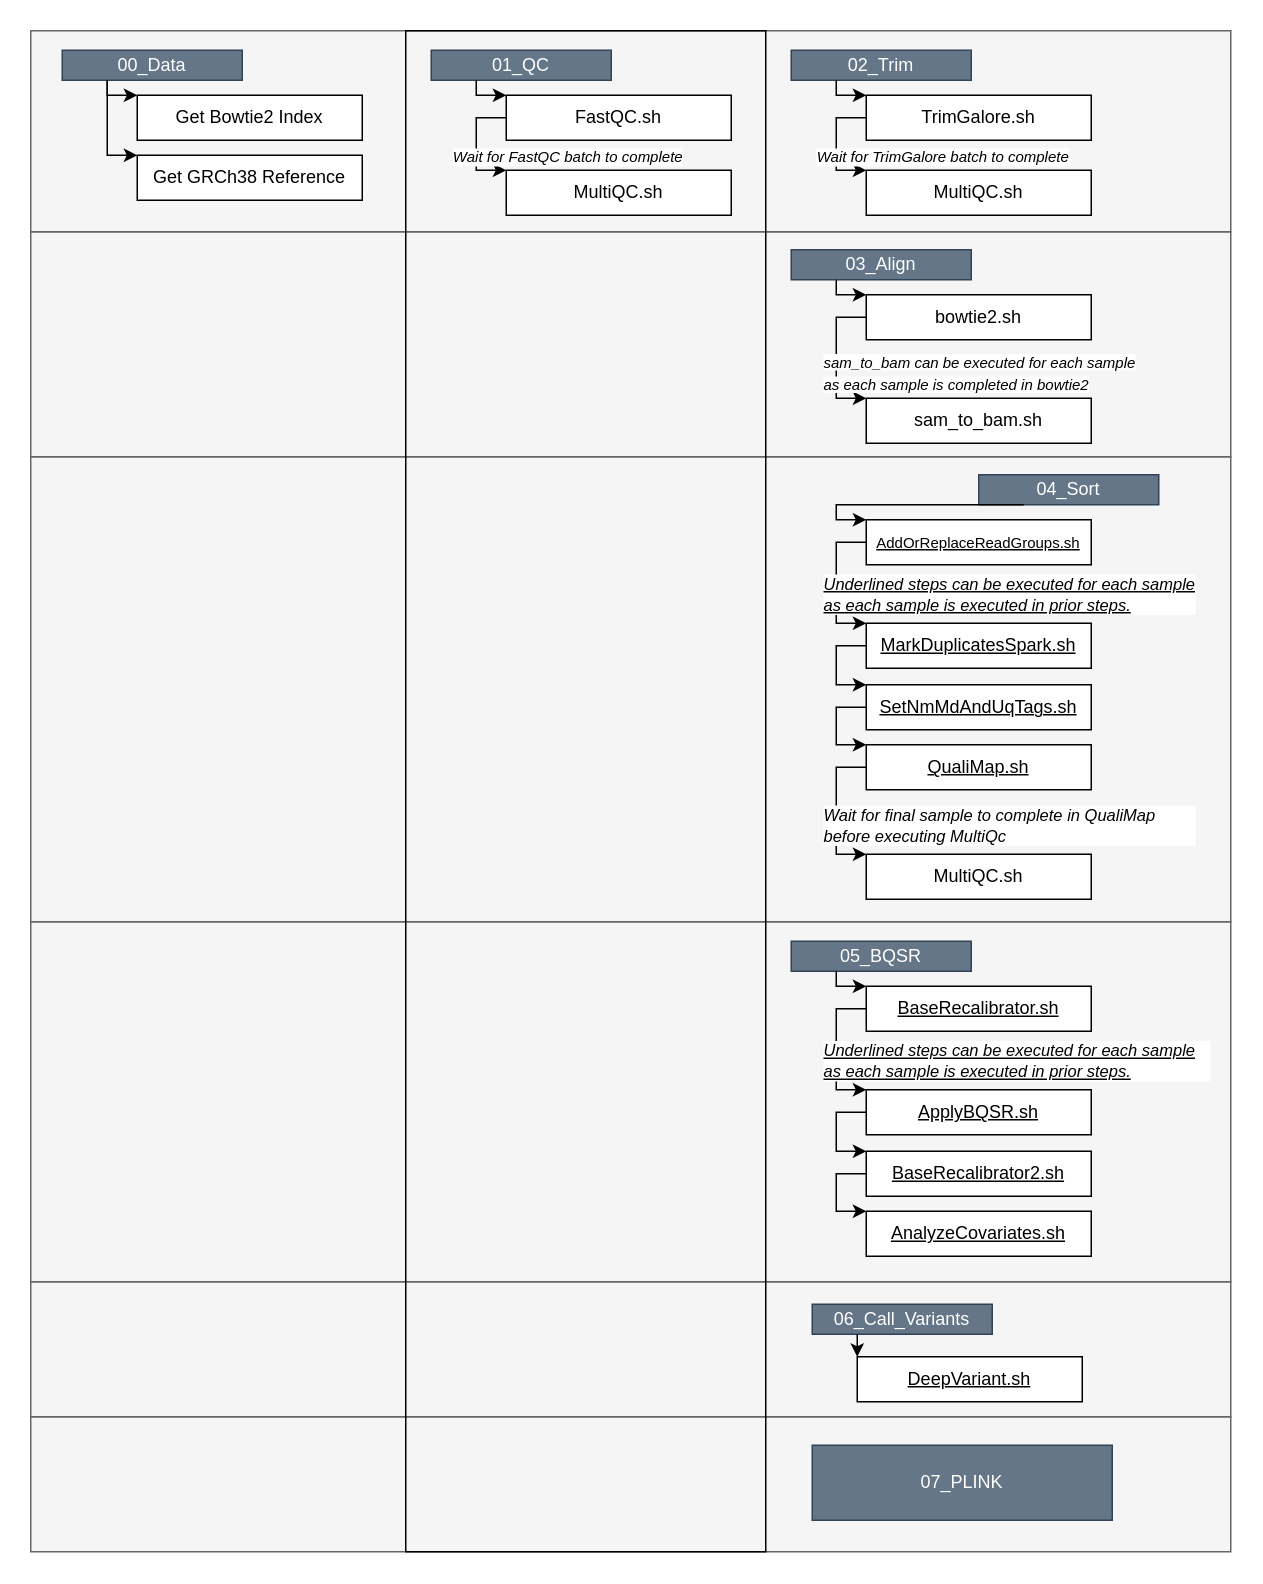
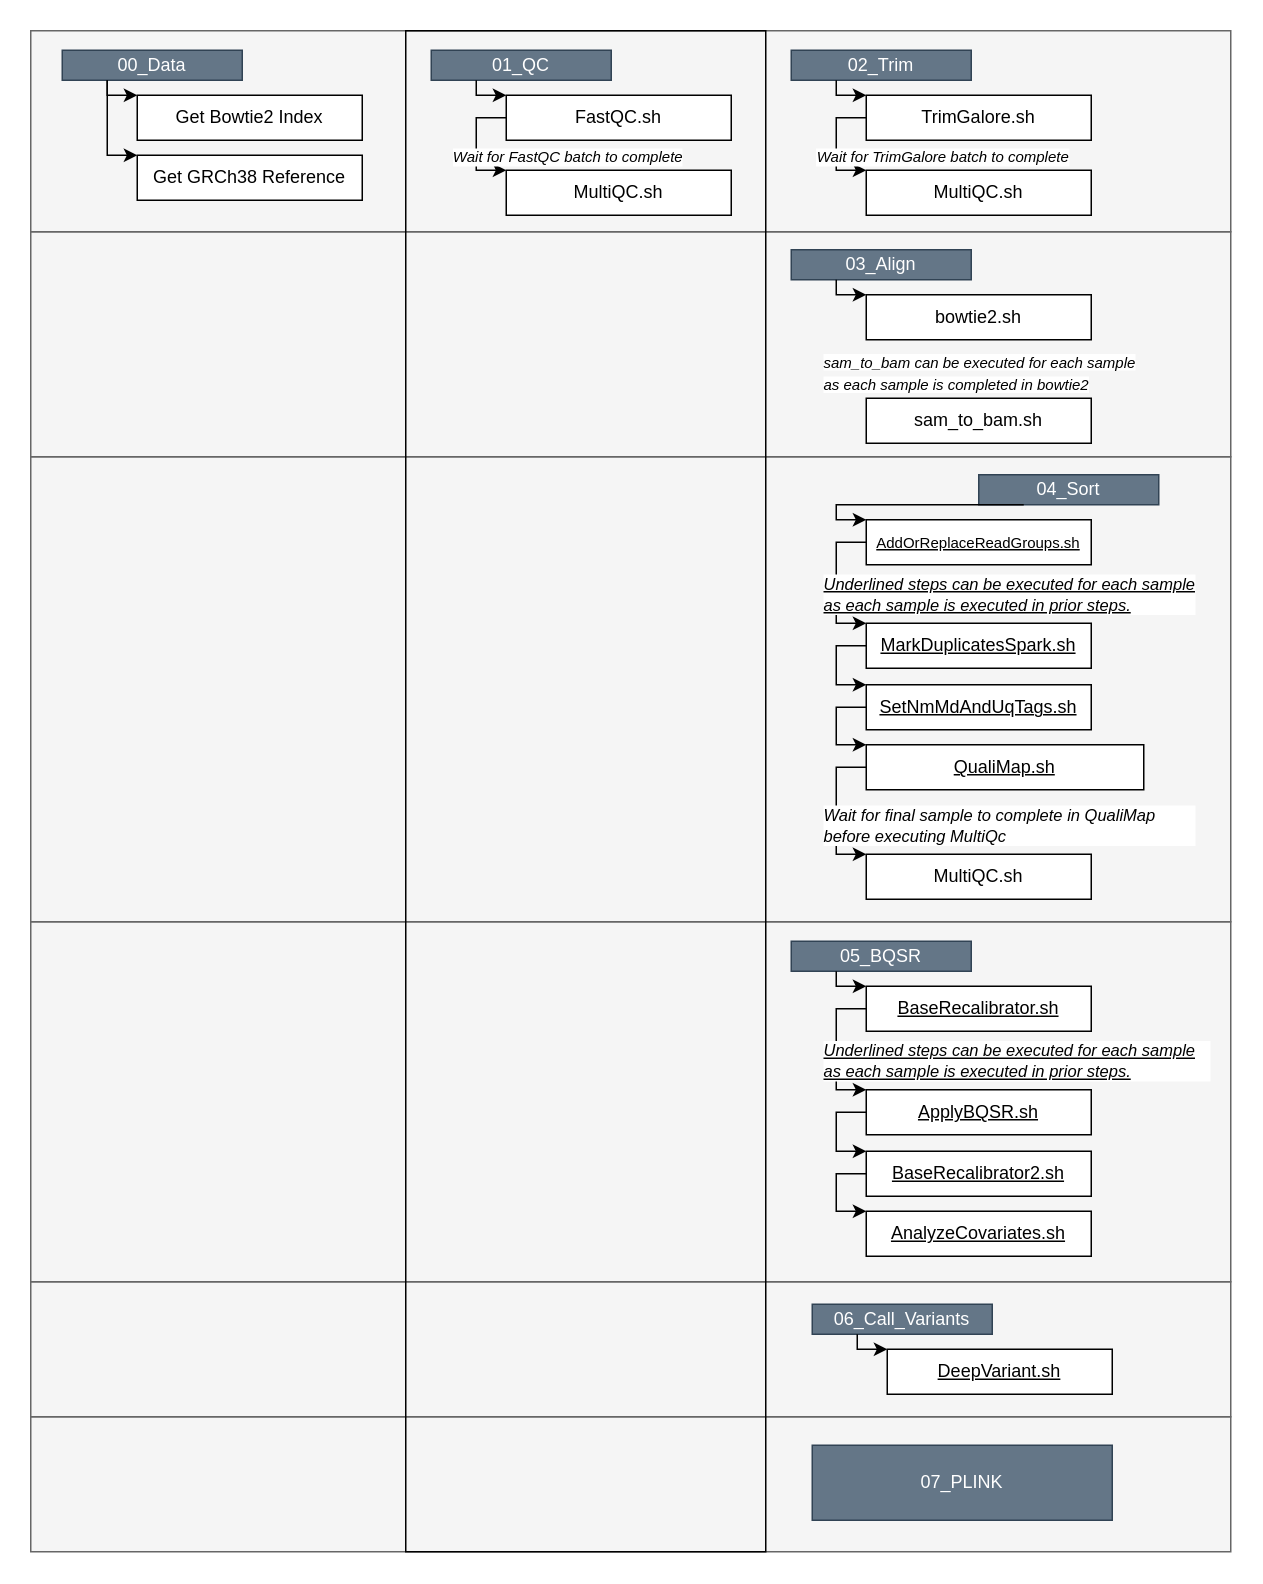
  <mxCell id="0" />
  <mxCell id="1" parent="0" />
  <mxCell id="2" value="" style="rounded=0;whiteSpace=wrap;html=1;fillColor=#f5f5f5;fontColor=#333333;strokeColor=#666666;" vertex="1" parent="1"><mxGeometry x="20" y="944" width="800" height="90" as="geometry" /></mxCell>
  <mxCell id="3" value="" style="rounded=0;whiteSpace=wrap;html=1;fillColor=#f5f5f5;fontColor=#333333;strokeColor=#666666;" vertex="1" parent="1"><mxGeometry x="20" y="854" width="800" height="90" as="geometry" /></mxCell>
  <mxCell id="4" value="" style="rounded=0;whiteSpace=wrap;html=1;fillColor=#f5f5f5;fontColor=#333333;strokeColor=#666666;" vertex="1" parent="1"><mxGeometry x="20" y="614" width="800" height="240" as="geometry" /></mxCell>
  <mxCell id="5" value="" style="rounded=0;whiteSpace=wrap;html=1;fillColor=#f5f5f5;fontColor=#333333;strokeColor=#666666;" vertex="1" parent="1"><mxGeometry x="20" y="304" width="800" height="310" as="geometry" /></mxCell>
  <mxCell id="6" value="" style="rounded=0;whiteSpace=wrap;html=1;fillColor=#f5f5f5;fontColor=#333333;strokeColor=#666666;" vertex="1" parent="1"><mxGeometry x="20" y="154" width="800" height="150" as="geometry" /></mxCell>
  <mxCell id="7" value="" style="rounded=0;whiteSpace=wrap;html=1;fillColor=#f5f5f5;fontColor=#333333;strokeColor=#666666;" vertex="1" parent="1"><mxGeometry x="20" y="20" width="800" height="134" as="geometry" /></mxCell>
  <mxCell id="8" value="" style="rounded=0;whiteSpace=wrap;html=1;fillColor=none;" vertex="1" parent="1"><mxGeometry x="270" y="20" width="240" height="1014" as="geometry" /></mxCell>
  <mxCell id="9" value="00_Data" style="rounded=0;whiteSpace=wrap;html=1;fillColor=#647687;strokeColor=#314354;fontColor=#ffffff;" vertex="1" parent="1"><mxGeometry x="41" y="33" width="120" height="20" as="geometry" /></mxCell>
  <mxCell id="10" value="Get Bowtie2 Index" style="rounded=0;whiteSpace=wrap;html=1;" vertex="1" parent="1"><mxGeometry x="91" y="63" width="150" height="30" as="geometry" /></mxCell>
  <mxCell id="11" style="edgeStyle=orthogonalEdgeStyle;rounded=0;orthogonalLoop=1;jettySize=auto;html=1;exitX=0.25;exitY=1;exitDx=0;exitDy=0;entryX=0;entryY=0;entryDx=0;entryDy=0;" edge="1" parent="1" source="9" target="10"><mxGeometry relative="1" as="geometry"><Array as="points"><mxPoint x="71" y="63" /></Array></mxGeometry></mxCell>
  <mxCell id="12" value="Get GRCh38 Reference" style="rounded=0;whiteSpace=wrap;html=1;" vertex="1" parent="1"><mxGeometry x="91" y="103" width="150" height="30" as="geometry" /></mxCell>
  <mxCell id="13" style="edgeStyle=orthogonalEdgeStyle;rounded=0;orthogonalLoop=1;jettySize=auto;html=1;exitX=0.25;exitY=1;exitDx=0;exitDy=0;entryX=0;entryY=0;entryDx=0;entryDy=0;" edge="1" parent="1" source="9" target="12"><mxGeometry relative="1" as="geometry"><Array as="points"><mxPoint x="71" y="103" /></Array></mxGeometry></mxCell>
  <mxCell id="14" value="01_QC" style="rounded=0;whiteSpace=wrap;html=1;fillColor=#647687;strokeColor=#314354;fontColor=#ffffff;" vertex="1" parent="1"><mxGeometry x="287" y="33" width="120" height="20" as="geometry" /></mxCell>
  <mxCell id="15" value="FastQC.sh" style="rounded=0;whiteSpace=wrap;html=1;" vertex="1" parent="1"><mxGeometry x="337" y="63" width="150" height="30" as="geometry" /></mxCell>
  <mxCell id="16" style="edgeStyle=orthogonalEdgeStyle;rounded=0;orthogonalLoop=1;jettySize=auto;html=1;exitX=0.25;exitY=1;exitDx=0;exitDy=0;entryX=0;entryY=0;entryDx=0;entryDy=0;" edge="1" parent="1" source="14" target="15"><mxGeometry relative="1" as="geometry"><Array as="points"><mxPoint x="317" y="63" /></Array></mxGeometry></mxCell>
  <mxCell id="17" value="MultiQC.sh" style="rounded=0;whiteSpace=wrap;html=1;" vertex="1" parent="1"><mxGeometry x="337" y="113" width="150" height="30" as="geometry" /></mxCell>
  <mxCell id="18" style="edgeStyle=orthogonalEdgeStyle;rounded=0;orthogonalLoop=1;jettySize=auto;html=1;exitX=0;exitY=0.5;exitDx=0;exitDy=0;entryX=0;entryY=0;entryDx=0;entryDy=0;" edge="1" parent="1" source="15" target="17"><mxGeometry relative="1" as="geometry"><Array as="points"><mxPoint x="317" y="78" /><mxPoint x="317" y="113" /></Array></mxGeometry></mxCell>
  <mxCell id="19" value="Wait for FastQC batch to complete" style="edgeLabel;html=1;align=center;verticalAlign=middle;resizable=0;points=[];fontStyle=2;fontSize=10;" vertex="1" connectable="0" parent="18"><mxGeometry x="0.552" y="-3" relative="1" as="geometry"><mxPoint x="57" y="-13" as="offset" /></mxGeometry></mxCell>
  <mxCell id="20" value="02_Trim" style="rounded=0;whiteSpace=wrap;html=1;fillColor=#647687;strokeColor=#314354;fontColor=#ffffff;" vertex="1" parent="1"><mxGeometry x="527" y="33" width="120" height="20" as="geometry" /></mxCell>
  <mxCell id="21" value="TrimGalore.sh" style="rounded=0;whiteSpace=wrap;html=1;" vertex="1" parent="1"><mxGeometry x="577" y="63" width="150" height="30" as="geometry" /></mxCell>
  <mxCell id="22" style="edgeStyle=orthogonalEdgeStyle;rounded=0;orthogonalLoop=1;jettySize=auto;html=1;exitX=0.25;exitY=1;exitDx=0;exitDy=0;entryX=0;entryY=0;entryDx=0;entryDy=0;" edge="1" parent="1" source="20" target="21"><mxGeometry relative="1" as="geometry"><Array as="points"><mxPoint x="557" y="63" /></Array></mxGeometry></mxCell>
  <mxCell id="23" value="MultiQC.sh" style="rounded=0;whiteSpace=wrap;html=1;" vertex="1" parent="1"><mxGeometry x="577" y="113" width="150" height="30" as="geometry" /></mxCell>
  <mxCell id="24" style="edgeStyle=orthogonalEdgeStyle;rounded=0;orthogonalLoop=1;jettySize=auto;html=1;exitX=0;exitY=0.5;exitDx=0;exitDy=0;entryX=0;entryY=0;entryDx=0;entryDy=0;" edge="1" parent="1" source="21" target="23"><mxGeometry relative="1" as="geometry"><Array as="points"><mxPoint x="557" y="78" /><mxPoint x="557" y="113" /></Array></mxGeometry></mxCell>
  <mxCell id="25" value="Wait for TrimGalore batch to complete" style="edgeLabel;html=1;align=center;verticalAlign=middle;resizable=0;points=[];fontStyle=2;fontSize=10;" vertex="1" connectable="0" parent="24"><mxGeometry x="0.552" y="-3" relative="1" as="geometry"><mxPoint x="67" y="-13" as="offset" /></mxGeometry></mxCell>
  <mxCell id="26" value="03_Align" style="rounded=0;whiteSpace=wrap;html=1;fillColor=#647687;strokeColor=#314354;fontColor=#ffffff;" vertex="1" parent="1"><mxGeometry x="527" y="166" width="120" height="20" as="geometry" /></mxCell>
  <mxCell id="27" value="bowtie2.sh" style="rounded=0;whiteSpace=wrap;html=1;" vertex="1" parent="1"><mxGeometry x="577" y="196" width="150" height="30" as="geometry" /></mxCell>
  <mxCell id="28" style="edgeStyle=orthogonalEdgeStyle;rounded=0;orthogonalLoop=1;jettySize=auto;html=1;exitX=0.25;exitY=1;exitDx=0;exitDy=0;entryX=0;entryY=0;entryDx=0;entryDy=0;" edge="1" parent="1" source="26" target="27"><mxGeometry relative="1" as="geometry"><Array as="points"><mxPoint x="557" y="196" /></Array></mxGeometry></mxCell>
  <mxCell id="29" value="sam_to_bam.sh" style="rounded=0;whiteSpace=wrap;html=1;" vertex="1" parent="1"><mxGeometry x="577" y="265" width="150" height="30" as="geometry" /></mxCell>
- <mxCell id="30" style="edgeStyle=orthogonalEdgeStyle;rounded=0;orthogonalLoop=1;jettySize=auto;html=1;exitX=0;exitY=0.5;exitDx=0;exitDy=0;entryX=0;entryY=0;entryDx=0;entryDy=0;" edge="1" parent="1" source="27" target="29"><mxGeometry relative="1" as="geometry"><Array as="points"><mxPoint x="557" y="211" /><mxPoint x="557" y="265" /></Array></mxGeometry></mxCell>
  <mxCell id="31" value="&lt;br&gt;&lt;span style=&quot;color: rgb(0, 0, 0); font-family: Helvetica; font-size: 10px; font-style: italic; font-variant-ligatures: normal; font-variant-caps: normal; font-weight: 400; letter-spacing: normal; orphans: 2; text-indent: 0px; text-transform: none; widows: 2; word-spacing: 0px; -webkit-text-stroke-width: 0px; background-color: rgb(255, 255, 255); text-decoration-thickness: initial; text-decoration-style: initial; text-decoration-color: initial; float: none; display: inline !important;&quot;&gt;sam_to_bam can be executed for each sample as each sample is completed in bowtie2&lt;/span&gt;&lt;br&gt;" style="text;html=1;strokeColor=none;fillColor=none;align=left;verticalAlign=middle;whiteSpace=wrap;rounded=0;" vertex="1" parent="1"><mxGeometry x="547" y="231" width="210" height="20" as="geometry" /></mxCell>
  <mxCell id="32" value="04_Sort" style="rounded=0;whiteSpace=wrap;html=1;fillColor=#647687;strokeColor=#314354;fontColor=#ffffff;" vertex="1" parent="1"><mxGeometry x="652" y="316" width="120" height="20" as="geometry" /></mxCell>
  <mxCell id="33" value="AddOrReplaceReadGroups.sh" style="rounded=0;whiteSpace=wrap;html=1;fontSize=10;fontColor=default;fontStyle=4" vertex="1" parent="1"><mxGeometry x="577" y="346" width="150" height="30" as="geometry" /></mxCell>
  <mxCell id="34" style="edgeStyle=orthogonalEdgeStyle;rounded=0;orthogonalLoop=1;jettySize=auto;html=1;exitX=0.25;exitY=1;exitDx=0;exitDy=0;entryX=0;entryY=0;entryDx=0;entryDy=0;" edge="1" parent="1" source="32" target="33"><mxGeometry relative="1" as="geometry"><Array as="points"><mxPoint x="557" y="346" /></Array></mxGeometry></mxCell>
  <mxCell id="35" value="MarkDuplicatesSpark.sh" style="rounded=0;whiteSpace=wrap;html=1;fontStyle=4" vertex="1" parent="1"><mxGeometry x="577" y="415" width="150" height="30" as="geometry" /></mxCell>
  <mxCell id="36" style="edgeStyle=orthogonalEdgeStyle;rounded=0;orthogonalLoop=1;jettySize=auto;html=1;exitX=0;exitY=0.5;exitDx=0;exitDy=0;entryX=0;entryY=0;entryDx=0;entryDy=0;" edge="1" parent="1" source="33" target="35"><mxGeometry relative="1" as="geometry"><Array as="points"><mxPoint x="557" y="361" /><mxPoint x="557" y="415" /></Array></mxGeometry></mxCell>
  <mxCell id="37" value="Underlined steps can be executed for each sample as each sample is executed in prior steps." style="text;html=1;strokeColor=none;fillColor=none;align=left;verticalAlign=middle;whiteSpace=wrap;rounded=0;fontStyle=6;fontSize=11;labelBackgroundColor=default;" vertex="1" parent="1"><mxGeometry x="547" y="386" width="250" height="20" as="geometry" /></mxCell>
  <mxCell id="38" value="SetNmMdAndUqTags.sh" style="rounded=0;whiteSpace=wrap;html=1;fontStyle=4" vertex="1" parent="1"><mxGeometry x="577" y="456" width="150" height="30" as="geometry" /></mxCell>
  <mxCell id="39" style="edgeStyle=orthogonalEdgeStyle;rounded=0;orthogonalLoop=1;jettySize=auto;html=1;exitX=0;exitY=0.5;exitDx=0;exitDy=0;entryX=0;entryY=0;entryDx=0;entryDy=0;" edge="1" parent="1" source="35" target="38"><mxGeometry relative="1" as="geometry"><Array as="points"><mxPoint x="557" y="430" /><mxPoint x="557" y="456" /></Array></mxGeometry></mxCell>
- <mxCell id="40" value="QualiMap.sh" style="rounded=0;whiteSpace=wrap;html=1;fontStyle=4" vertex="1" parent="1"><mxGeometry x="577" y="496" width="150" height="30" as="geometry" /></mxCell>
+ <mxCell id="40" value="QualiMap.sh" style="rounded=0;whiteSpace=wrap;html=1;fontStyle=4" vertex="1" parent="1"><mxGeometry x="577" y="496" width="185" height="30" as="geometry" /></mxCell>
  <mxCell id="41" style="edgeStyle=orthogonalEdgeStyle;rounded=0;orthogonalLoop=1;jettySize=auto;html=1;exitX=0;exitY=0.5;exitDx=0;exitDy=0;entryX=0;entryY=0;entryDx=0;entryDy=0;" edge="1" parent="1" source="38" target="40"><mxGeometry relative="1" as="geometry"><Array as="points"><mxPoint x="557" y="471" /><mxPoint x="557" y="496" /></Array></mxGeometry></mxCell>
  <mxCell id="42" value="MultiQC.sh" style="rounded=0;whiteSpace=wrap;html=1;" vertex="1" parent="1"><mxGeometry x="577" y="569" width="150" height="30" as="geometry" /></mxCell>
  <mxCell id="43" style="edgeStyle=orthogonalEdgeStyle;rounded=0;orthogonalLoop=1;jettySize=auto;html=1;exitX=0;exitY=0.5;exitDx=0;exitDy=0;entryX=0;entryY=0;entryDx=0;entryDy=0;" edge="1" parent="1" source="40" target="42"><mxGeometry relative="1" as="geometry"><Array as="points"><mxPoint x="557" y="511" /><mxPoint x="557" y="569" /></Array></mxGeometry></mxCell>
  <mxCell id="44" value="Wait for final sample to complete in QualiMap before executing MultiQc" style="text;html=1;strokeColor=none;fillColor=none;align=left;verticalAlign=middle;whiteSpace=wrap;rounded=0;fontStyle=2;fontSize=11;labelBackgroundColor=default;" vertex="1" parent="1"><mxGeometry x="547" y="540" width="250" height="20" as="geometry" /></mxCell>
  <mxCell id="45" value="05_BQSR" style="rounded=0;whiteSpace=wrap;html=1;fillColor=#647687;strokeColor=#314354;fontColor=#ffffff;" vertex="1" parent="1"><mxGeometry x="527" y="627" width="120" height="20" as="geometry" /></mxCell>
  <mxCell id="46" value="BaseRecalibrator.sh" style="rounded=0;whiteSpace=wrap;html=1;fontSize=12;fontColor=default;fontStyle=4" vertex="1" parent="1"><mxGeometry x="577" y="657" width="150" height="30" as="geometry" /></mxCell>
  <mxCell id="47" style="edgeStyle=orthogonalEdgeStyle;rounded=0;orthogonalLoop=1;jettySize=auto;html=1;exitX=0.25;exitY=1;exitDx=0;exitDy=0;entryX=0;entryY=0;entryDx=0;entryDy=0;" edge="1" parent="1" source="45" target="46"><mxGeometry relative="1" as="geometry"><Array as="points"><mxPoint x="557" y="657" /></Array></mxGeometry></mxCell>
  <mxCell id="48" value="ApplyBQSR.sh" style="rounded=0;whiteSpace=wrap;html=1;fontStyle=4" vertex="1" parent="1"><mxGeometry x="577" y="726" width="150" height="30" as="geometry" /></mxCell>
  <mxCell id="49" style="edgeStyle=orthogonalEdgeStyle;rounded=0;orthogonalLoop=1;jettySize=auto;html=1;exitX=0;exitY=0.5;exitDx=0;exitDy=0;entryX=0;entryY=0;entryDx=0;entryDy=0;" edge="1" parent="1" source="46" target="48"><mxGeometry relative="1" as="geometry"><Array as="points"><mxPoint x="557" y="672" /><mxPoint x="557" y="726" /></Array></mxGeometry></mxCell>
  <mxCell id="50" value="Underlined steps can be executed for each sample as each sample is executed in prior steps." style="text;html=1;strokeColor=none;fillColor=none;align=left;verticalAlign=middle;whiteSpace=wrap;rounded=0;fontStyle=6;fontSize=11;labelBackgroundColor=default;" vertex="1" parent="1"><mxGeometry x="547" y="697" width="260" height="20" as="geometry" /></mxCell>
  <mxCell id="51" value="BaseRecalibrator2.sh" style="rounded=0;whiteSpace=wrap;html=1;fontStyle=4" vertex="1" parent="1"><mxGeometry x="577" y="767" width="150" height="30" as="geometry" /></mxCell>
  <mxCell id="52" style="edgeStyle=orthogonalEdgeStyle;rounded=0;orthogonalLoop=1;jettySize=auto;html=1;exitX=0;exitY=0.5;exitDx=0;exitDy=0;entryX=0;entryY=0;entryDx=0;entryDy=0;" edge="1" parent="1" source="48" target="51"><mxGeometry relative="1" as="geometry"><Array as="points"><mxPoint x="557" y="741" /><mxPoint x="557" y="767" /></Array></mxGeometry></mxCell>
  <mxCell id="53" value="AnalyzeCovariates.sh" style="rounded=0;whiteSpace=wrap;html=1;fontStyle=4" vertex="1" parent="1"><mxGeometry x="577" y="807" width="150" height="30" as="geometry" /></mxCell>
  <mxCell id="54" style="edgeStyle=orthogonalEdgeStyle;rounded=0;orthogonalLoop=1;jettySize=auto;html=1;exitX=0;exitY=0.5;exitDx=0;exitDy=0;entryX=0;entryY=0;entryDx=0;entryDy=0;" edge="1" parent="1" source="51" target="53"><mxGeometry relative="1" as="geometry"><Array as="points"><mxPoint x="557" y="782" /><mxPoint x="557" y="807" /></Array></mxGeometry></mxCell>
  <mxCell id="55" value="06_Call_Variants" style="rounded=0;whiteSpace=wrap;html=1;fillColor=#647687;strokeColor=#314354;fontColor=#ffffff;" vertex="1" parent="1"><mxGeometry x="541" y="869" width="120" height="20" as="geometry" /></mxCell>
- <mxCell id="56" value="DeepVariant.sh" style="rounded=0;whiteSpace=wrap;html=1;fontSize=12;fontColor=default;fontStyle=4" vertex="1" parent="1"><mxGeometry x="571" y="904" width="150" height="30" as="geometry" /></mxCell>
+ <mxCell id="56" value="DeepVariant.sh" style="rounded=0;whiteSpace=wrap;html=1;fontSize=12;fontColor=default;fontStyle=4" vertex="1" parent="1"><mxGeometry x="591" y="899" width="150" height="30" as="geometry" /></mxCell>
  <mxCell id="57" style="edgeStyle=orthogonalEdgeStyle;rounded=0;orthogonalLoop=1;jettySize=auto;html=1;exitX=0.25;exitY=1;exitDx=0;exitDy=0;entryX=0;entryY=0;entryDx=0;entryDy=0;" edge="1" parent="1" source="55" target="56"><mxGeometry relative="1" as="geometry"><Array as="points"><mxPoint x="571" y="899" /></Array></mxGeometry></mxCell>
  <mxCell id="58" value="07_PLINK" style="rounded=0;whiteSpace=wrap;html=1;fillColor=#647687;strokeColor=#314354;fontColor=#ffffff;" vertex="1" parent="1"><mxGeometry x="541" y="963" width="200" height="50" as="geometry" /></mxCell>
